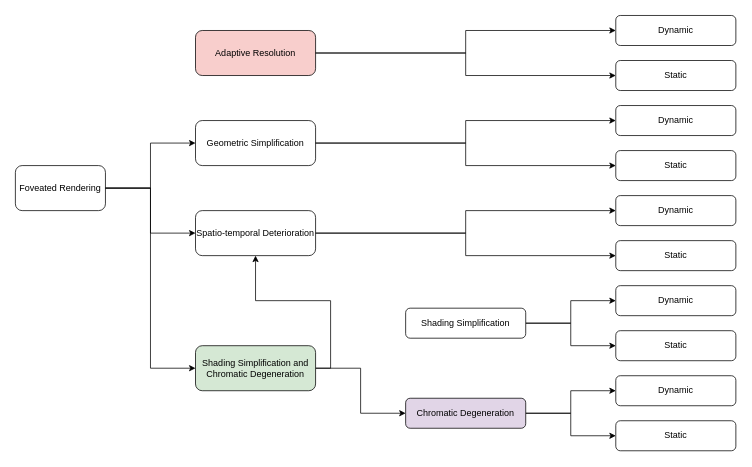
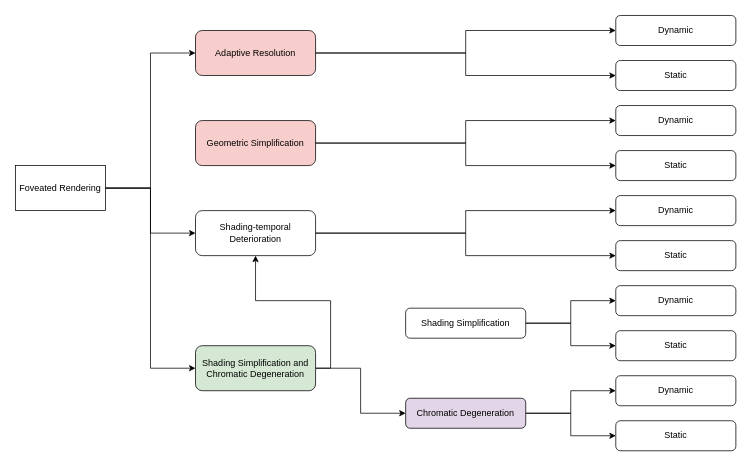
  <mxCell id="0" />
  <mxCell id="1" parent="0" />
  <mxCell id="2" style="edgeStyle=orthogonalEdgeStyle;rounded=0;orthogonalLoop=1;jettySize=auto;html=1;exitX=1;exitY=0.5;exitDx=0;exitDy=0;" edge="1" parent="1" source="5" target="8"><mxGeometry relative="1" as="geometry" /></mxCell>
  <mxCell id="3" style="edgeStyle=orthogonalEdgeStyle;rounded=0;orthogonalLoop=1;jettySize=auto;html=1;exitX=1;exitY=0.5;exitDx=0;exitDy=0;entryX=0;entryY=0.5;entryDx=0;entryDy=0;" edge="1" parent="1" source="5" target="12"><mxGeometry relative="1" as="geometry" /></mxCell>
  <mxCell id="4" value="" style="group" vertex="1" connectable="0" parent="1"><mxGeometry x="380" y="20" width="280" height="500" as="geometry" /></mxCell>
  <mxCell id="5" value="Shading Simplification and Chromatic Degeneration" style="rounded=1;whiteSpace=wrap;html=1;fillColor=#d5e8d4;" vertex="1" parent="4"><mxGeometry x="-120" y="440" width="160" height="60" as="geometry" /></mxCell>
  <mxCell id="6" value="Adaptive Resolution" style="rounded=1;whiteSpace=wrap;html=1;fillColor=#f8cecc;" vertex="1" parent="4"><mxGeometry x="-120" y="20" width="160" height="60" as="geometry" /></mxCell>
- <mxCell id="7" value="Geometric Simplification" style="rounded=1;whiteSpace=wrap;html=1;" vertex="1" parent="4"><mxGeometry x="-120" y="140" width="160" height="60" as="geometry" /></mxCell>
- <mxCell id="8" value="Spatio-temporal Deterioration" style="rounded=1;whiteSpace=wrap;html=1;" vertex="1" parent="4"><mxGeometry x="-120" y="260" width="160" height="60" as="geometry" /></mxCell>
+ <mxCell id="7" value="Geometric Simplification" style="rounded=1;whiteSpace=wrap;html=1;fillColor=#f8cecc;" vertex="1" parent="4"><mxGeometry x="-120" y="140" width="160" height="60" as="geometry" /></mxCell>
+ <mxCell id="8" value="Shading-temporal Deterioration" style="rounded=1;whiteSpace=wrap;html=1;" vertex="1" parent="4"><mxGeometry x="-120" y="260" width="160" height="60" as="geometry" /></mxCell>
  <mxCell id="9" value="" style="group" vertex="1" connectable="0" parent="1"><mxGeometry x="580" y="500" width="400" height="100" as="geometry" /></mxCell>
  <mxCell id="10" style="edgeStyle=orthogonalEdgeStyle;rounded=0;orthogonalLoop=1;jettySize=auto;html=1;exitX=1;exitY=0.5;exitDx=0;exitDy=0;entryX=0;entryY=0.5;entryDx=0;entryDy=0;" edge="1" parent="9" source="12" target="13"><mxGeometry relative="1" as="geometry" /></mxCell>
  <mxCell id="11" style="edgeStyle=orthogonalEdgeStyle;rounded=0;orthogonalLoop=1;jettySize=auto;html=1;exitX=1;exitY=0.5;exitDx=0;exitDy=0;entryX=0;entryY=0.5;entryDx=0;entryDy=0;" edge="1" parent="9" source="12" target="14"><mxGeometry relative="1" as="geometry" /></mxCell>
  <mxCell id="12" value="Chromatic Degeneration" style="rounded=1;whiteSpace=wrap;html=1;fillColor=#e1d5e7;" vertex="1" parent="9"><mxGeometry x="-40" y="30" width="160" height="40" as="geometry" /></mxCell>
  <mxCell id="13" value="Dynamic" style="rounded=1;whiteSpace=wrap;html=1;" vertex="1" parent="9"><mxGeometry x="240" width="160" height="40" as="geometry" /></mxCell>
  <mxCell id="14" value="Static" style="rounded=1;whiteSpace=wrap;html=1;" vertex="1" parent="9"><mxGeometry x="240" y="60" width="160" height="40" as="geometry" /></mxCell>
  <mxCell id="15" value="" style="group" vertex="1" connectable="0" parent="1"><mxGeometry x="580" y="380" width="400" height="100" as="geometry" /></mxCell>
  <mxCell id="16" style="edgeStyle=orthogonalEdgeStyle;rounded=0;orthogonalLoop=1;jettySize=auto;html=1;exitX=1;exitY=0.5;exitDx=0;exitDy=0;entryX=0;entryY=0.5;entryDx=0;entryDy=0;" edge="1" parent="15" source="18" target="19"><mxGeometry relative="1" as="geometry" /></mxCell>
  <mxCell id="17" style="edgeStyle=orthogonalEdgeStyle;rounded=0;orthogonalLoop=1;jettySize=auto;html=1;exitX=1;exitY=0.5;exitDx=0;exitDy=0;entryX=0;entryY=0.5;entryDx=0;entryDy=0;" edge="1" parent="15" source="18" target="20"><mxGeometry relative="1" as="geometry" /></mxCell>
  <mxCell id="18" value="Shading Simplification" style="rounded=1;whiteSpace=wrap;html=1;" vertex="1" parent="15"><mxGeometry x="-40" y="30" width="160" height="40" as="geometry" /></mxCell>
  <mxCell id="19" value="Dynamic" style="rounded=1;whiteSpace=wrap;html=1;" vertex="1" parent="15"><mxGeometry x="240" width="160" height="40" as="geometry" /></mxCell>
  <mxCell id="20" value="Static" style="rounded=1;whiteSpace=wrap;html=1;" vertex="1" parent="15"><mxGeometry x="240" y="60" width="160" height="40" as="geometry" /></mxCell>
  <mxCell id="21" value="Dynamic" style="rounded=1;whiteSpace=wrap;html=1;" vertex="1" parent="1"><mxGeometry x="820" y="20" width="160" height="40" as="geometry" /></mxCell>
  <mxCell id="22" value="Static" style="rounded=1;whiteSpace=wrap;html=1;" vertex="1" parent="1"><mxGeometry x="820" y="80" width="160" height="40" as="geometry" /></mxCell>
  <mxCell id="23" value="Dynamic" style="rounded=1;whiteSpace=wrap;html=1;" vertex="1" parent="1"><mxGeometry x="820" y="140" width="160" height="40" as="geometry" /></mxCell>
  <mxCell id="24" value="Static" style="rounded=1;whiteSpace=wrap;html=1;" vertex="1" parent="1"><mxGeometry x="820" y="200" width="160" height="40" as="geometry" /></mxCell>
  <mxCell id="25" value="Dynamic" style="rounded=1;whiteSpace=wrap;html=1;" vertex="1" parent="1"><mxGeometry x="820" y="260" width="160" height="40" as="geometry" /></mxCell>
  <mxCell id="26" value="Static" style="rounded=1;whiteSpace=wrap;html=1;" vertex="1" parent="1"><mxGeometry x="820" y="320" width="160" height="40" as="geometry" /></mxCell>
  <mxCell id="27" style="edgeStyle=orthogonalEdgeStyle;rounded=0;orthogonalLoop=1;jettySize=auto;html=1;exitX=1;exitY=0.5;exitDx=0;exitDy=0;entryX=0;entryY=0.5;entryDx=0;entryDy=0;" edge="1" parent="1" source="6" target="21"><mxGeometry relative="1" as="geometry" /></mxCell>
  <mxCell id="28" style="edgeStyle=orthogonalEdgeStyle;rounded=0;orthogonalLoop=1;jettySize=auto;html=1;exitX=1;exitY=0.5;exitDx=0;exitDy=0;entryX=0;entryY=0.5;entryDx=0;entryDy=0;" edge="1" parent="1" source="6" target="22"><mxGeometry relative="1" as="geometry" /></mxCell>
  <mxCell id="29" style="edgeStyle=orthogonalEdgeStyle;rounded=0;orthogonalLoop=1;jettySize=auto;html=1;exitX=1;exitY=0.5;exitDx=0;exitDy=0;entryX=0;entryY=0.5;entryDx=0;entryDy=0;" edge="1" parent="1" source="7" target="23"><mxGeometry relative="1" as="geometry" /></mxCell>
  <mxCell id="30" style="edgeStyle=orthogonalEdgeStyle;rounded=0;orthogonalLoop=1;jettySize=auto;html=1;exitX=1;exitY=0.5;exitDx=0;exitDy=0;entryX=0;entryY=0.5;entryDx=0;entryDy=0;" edge="1" parent="1" source="7" target="24"><mxGeometry relative="1" as="geometry" /></mxCell>
  <mxCell id="31" style="edgeStyle=orthogonalEdgeStyle;rounded=0;orthogonalLoop=1;jettySize=auto;html=1;exitX=1;exitY=0.5;exitDx=0;exitDy=0;entryX=0;entryY=0.5;entryDx=0;entryDy=0;" edge="1" parent="1" source="8" target="25"><mxGeometry relative="1" as="geometry" /></mxCell>
  <mxCell id="32" style="edgeStyle=orthogonalEdgeStyle;rounded=0;orthogonalLoop=1;jettySize=auto;html=1;exitX=1;exitY=0.5;exitDx=0;exitDy=0;entryX=0;entryY=0.5;entryDx=0;entryDy=0;" edge="1" parent="1" source="8" target="26"><mxGeometry relative="1" as="geometry" /></mxCell>
- <mxCell id="33" value="Foveated Rendering" style="rounded=1;whiteSpace=wrap;html=1;" vertex="1" parent="1"><mxGeometry x="20" y="220" width="120" height="60" as="geometry" /></mxCell>
- <mxCell id="34" style="edgeStyle=orthogonalEdgeStyle;rounded=0;orthogonalLoop=1;jettySize=auto;html=1;exitX=1;exitY=0.5;exitDx=0;exitDy=0;" edge="1" parent="1" source="33" target="7"><mxGeometry relative="1" as="geometry" /></mxCell>
+ <mxCell id="33" value="Foveated Rendering" style="whiteSpace=wrap;html=1;rounded=0;" vertex="1" parent="1"><mxGeometry x="20" y="220" width="120" height="60" as="geometry" /></mxCell>
+ <mxCell id="34" style="edgeStyle=orthogonalEdgeStyle;rounded=0;orthogonalLoop=1;jettySize=auto;html=1;exitX=1;exitY=0.5;exitDx=0;exitDy=0;entryX=0;entryY=0.5;entryDx=0;entryDy=0;" edge="1" parent="1" source="33" target="6"><mxGeometry relative="1" as="geometry" /></mxCell>
  <mxCell id="35" style="edgeStyle=orthogonalEdgeStyle;rounded=0;orthogonalLoop=1;jettySize=auto;html=1;exitX=1;exitY=0.5;exitDx=0;exitDy=0;entryX=0;entryY=0.5;entryDx=0;entryDy=0;" edge="1" parent="1" source="33" target="8"><mxGeometry relative="1" as="geometry" /></mxCell>
  <mxCell id="36" style="edgeStyle=orthogonalEdgeStyle;rounded=0;orthogonalLoop=1;jettySize=auto;html=1;exitX=1;exitY=0.5;exitDx=0;exitDy=0;entryX=0;entryY=0.5;entryDx=0;entryDy=0;" edge="1" parent="1" source="33" target="5"><mxGeometry relative="1" as="geometry" /></mxCell>
